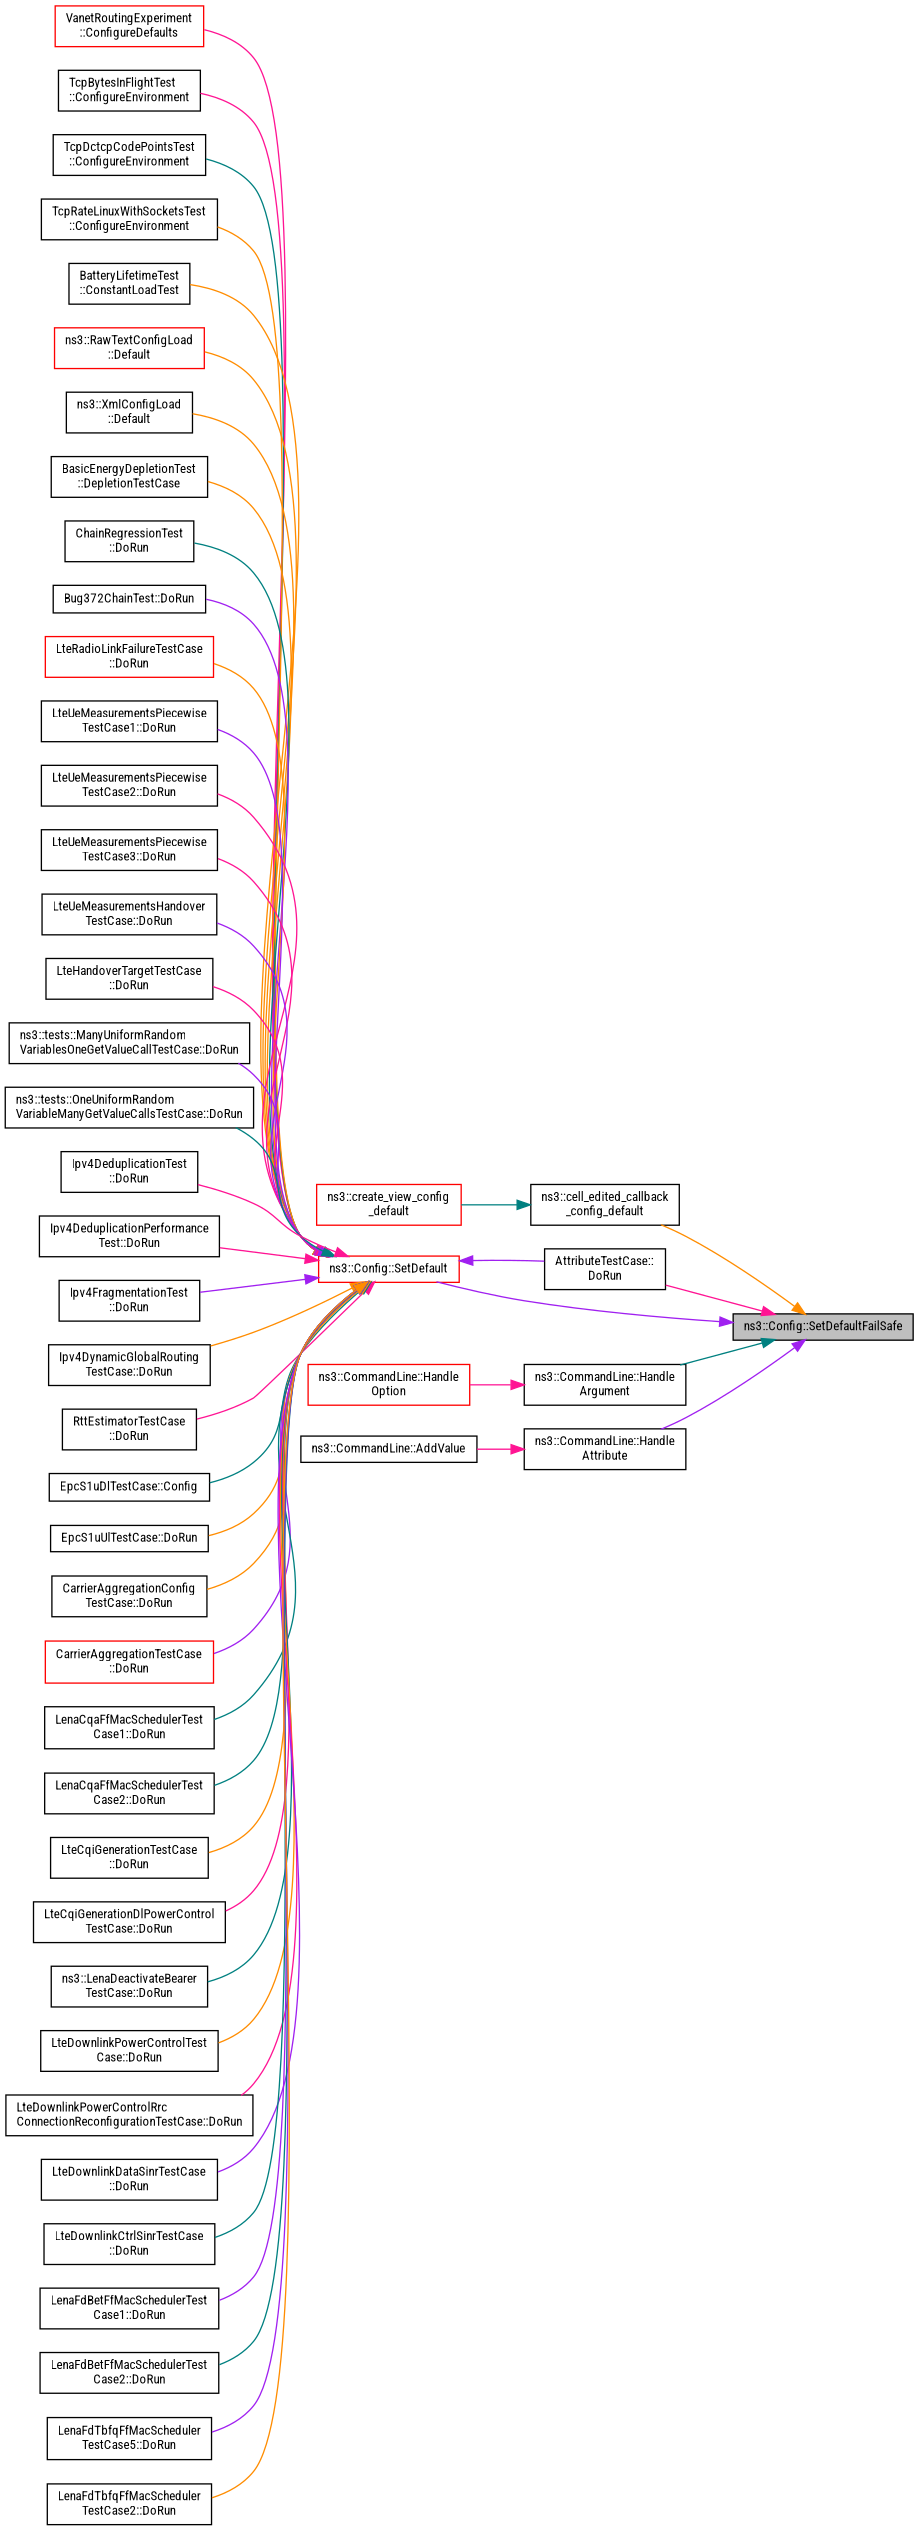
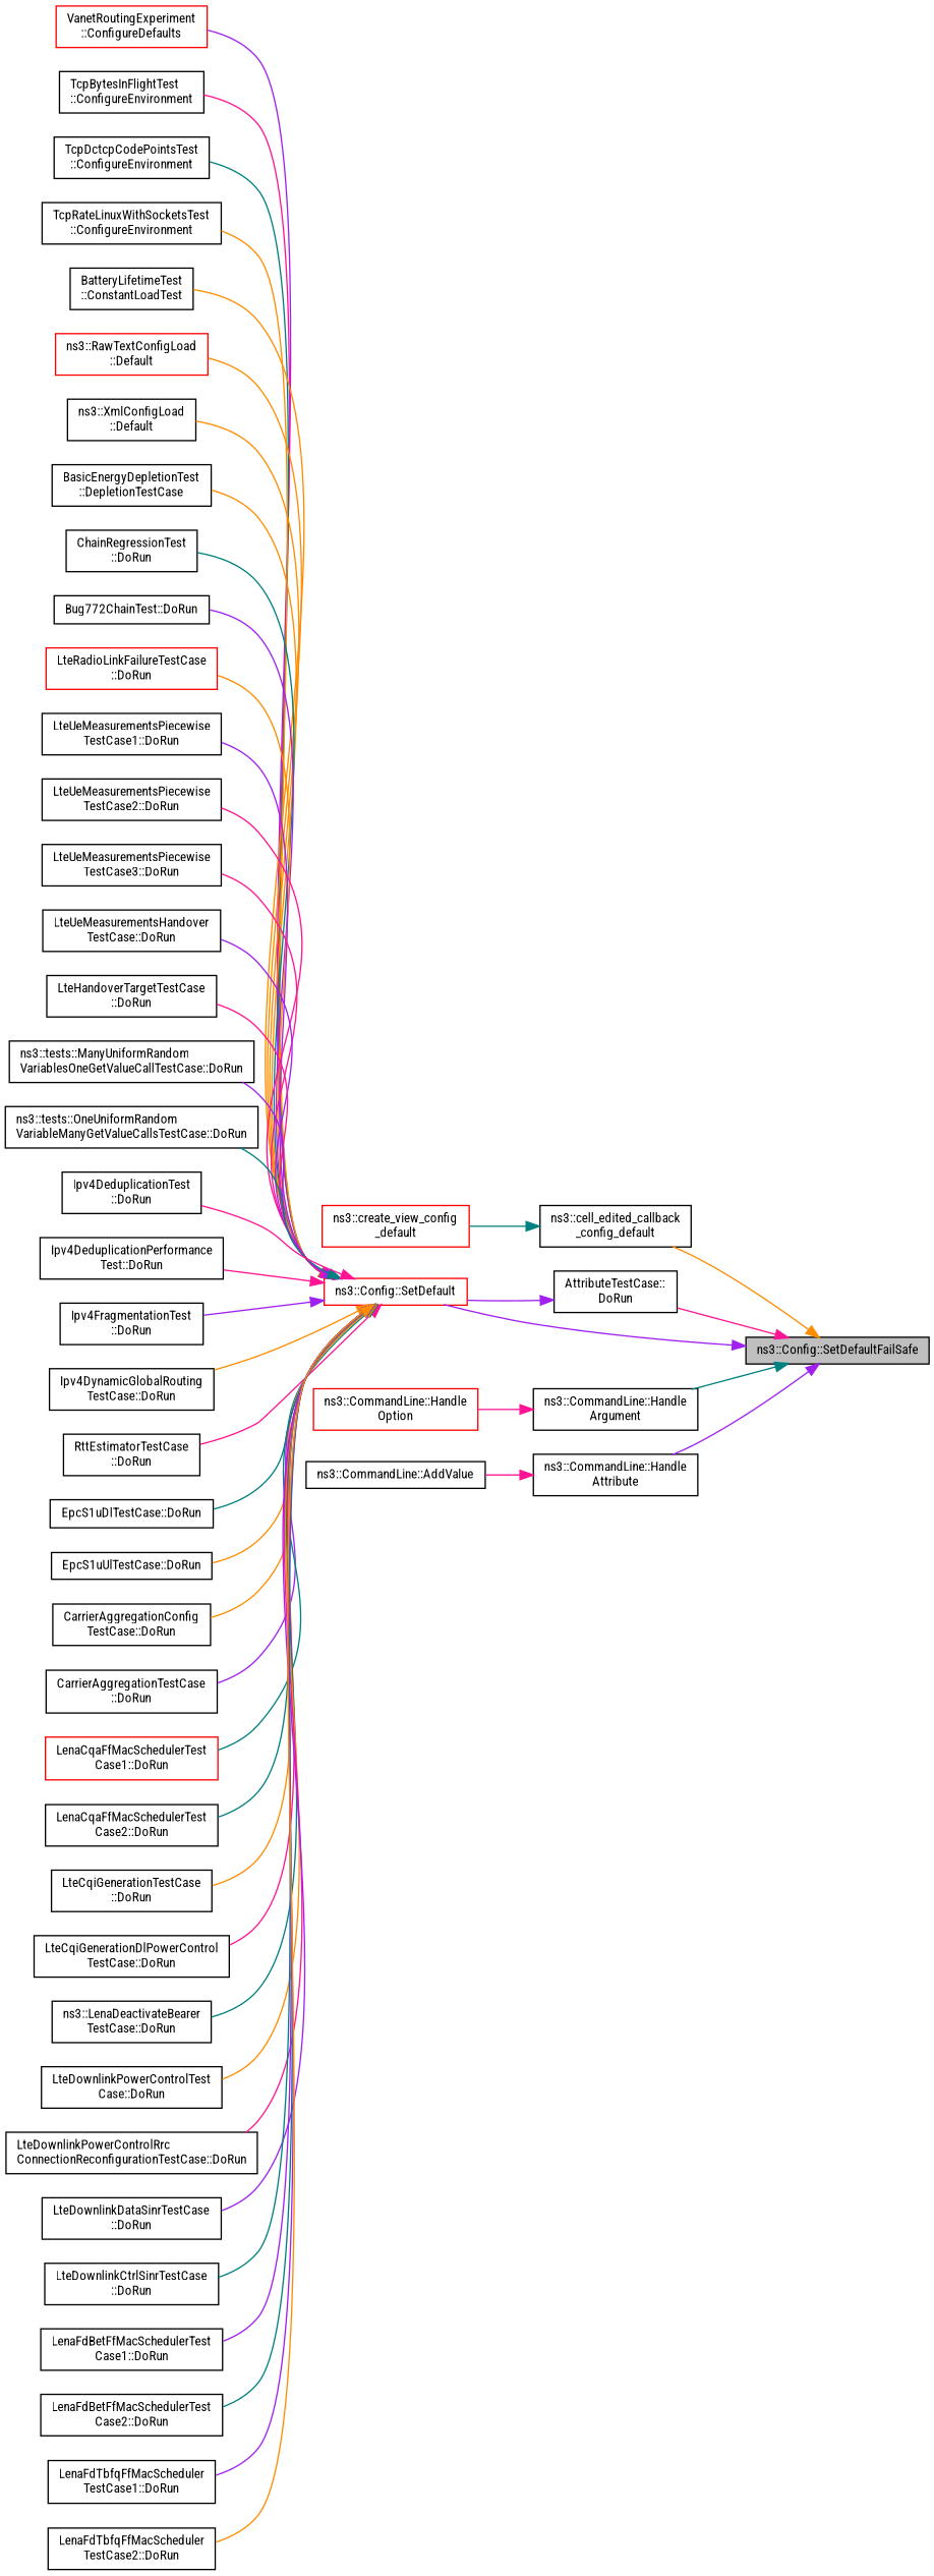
  digraph {
    fontname="Roboto Condensed"
    rankdir=RL
    node [color=black fillcolor=white fontname="Roboto Condensed" fontsize=10 shape=record style=filled]
    edge [color=darkorange dir=back fontname="Roboto Condensed" fontsize=10 labelfontname=Helvetica labelfontsize=10 style=solid]
    n1 [fillcolor=grey75 fontcolor=black height=0.2 label="ns3::Config::SetDefaultFailSafe" width=0.4]
    n2 [height=0.2 label="ns3::cell_edited_callback\l_config_default" width=0.4]
    n3 [height=0.2 label="AttributeTestCase::\lDoRun" width=0.4]
    n4 [height=0.2 label="ns3::CommandLine::Handle\lArgument" width=0.4]
    n5 [height=0.2 label="ns3::CommandLine::Handle\lAttribute" width=0.4]
    n6 [color=red height=0.2 label="ns3::Config::SetDefault" width=0.4]
    n7 [color=red height=0.2 label="ns3::create_view_config\l_default" width=0.4]
    n8 [color=red height=0.2 label="ns3::CommandLine::Handle\lOption" width=0.4]
    n9 [height=0.2 label="ns3::CommandLine::AddValue" width=0.4]
    n10 [color=red height=0.2 label="VanetRoutingExperiment\l::ConfigureDefaults" width=0.4]
    n11 [height=0.2 label="TcpBytesInFlightTest\l::ConfigureEnvironment" width=0.4]
    n12 [height=0.2 label="TcpDctcpCodePointsTest\l::ConfigureEnvironment" width=0.4]
    n13 [height=0.2 label="TcpRateLinuxWithSocketsTest\l::ConfigureEnvironment" width=0.4]
    n14 [height=0.2 label="BatteryLifetimeTest\l::ConstantLoadTest" width=0.4]
    n15 [color=red height=0.2 label="ns3::RawTextConfigLoad\l::Default" width=0.4]
    n16 [height=0.2 label="ns3::XmlConfigLoad\l::Default" width=0.4]
    n17 [height=0.2 label="BasicEnergyDepletionTest\l::DepletionTestCase" width=0.4]
    n18 [height=0.2 label="ChainRegressionTest\l::DoRun" width=0.4]
-   n19 [height=0.2 label="Bug372ChainTest::DoRun" width=0.4]
+   n19 [height=0.2 label="Bug772ChainTest::DoRun" width=0.4]
    n20 [color=red height=0.2 label="LteRadioLinkFailureTestCase\l::DoRun" width=0.4]
    n21 [height=0.2 label="LteUeMeasurementsPiecewise\lTestCase1::DoRun" width=0.4]
    n22 [height=0.2 label="LteUeMeasurementsPiecewise\lTestCase2::DoRun" width=0.4]
    n23 [height=0.2 label="LteUeMeasurementsPiecewise\lTestCase3::DoRun" width=0.4]
    n24 [height=0.2 label="LteUeMeasurementsHandover\lTestCase::DoRun" width=0.4]
    n25 [height=0.2 label="LteHandoverTargetTestCase\l::DoRun" width=0.4]
    n26 [height=0.2 label="ns3::tests::ManyUniformRandom\lVariablesOneGetValueCallTestCase::DoRun" width=0.4]
    n27 [height=0.2 label="ns3::tests::OneUniformRandom\lVariableManyGetValueCallsTestCase::DoRun" width=0.4]
    n28 [height=0.2 label="Ipv4DeduplicationTest\l::DoRun" width=0.4]
    n29 [height=0.2 label="Ipv4DeduplicationPerformance\lTest::DoRun" width=0.4]
    n30 [height=0.2 label="Ipv4FragmentationTest\l::DoRun" width=0.4]
    n31 [height=0.2 label="Ipv4DynamicGlobalRouting\lTestCase::DoRun" width=0.4]
    n32 [height=0.2 label="RttEstimatorTestCase\l::DoRun" width=0.4]
-   n33 [height=0.2 label="EpcS1uDlTestCase::Config" width=0.4]
+   n33 [height=0.2 label="EpcS1uDlTestCase::DoRun" width=0.4]
    n34 [height=0.2 label="EpcS1uUlTestCase::DoRun" width=0.4]
    n35 [height=0.2 label="CarrierAggregationConfig\lTestCase::DoRun" width=0.4]
-   n36 [color=red height=0.2 label="CarrierAggregationTestCase\l::DoRun" width=0.4]
-   n37 [height=0.2 label="LenaCqaFfMacSchedulerTest\lCase1::DoRun" width=0.4]
+   n36 [height=0.2 label="CarrierAggregationTestCase\l::DoRun" width=0.4]
+   n37 [color=red height=0.2 label="LenaCqaFfMacSchedulerTest\lCase1::DoRun" width=0.4]
    n38 [height=0.2 label="LenaCqaFfMacSchedulerTest\lCase2::DoRun" width=0.4]
    n39 [height=0.2 label="LteCqiGenerationTestCase\l::DoRun" width=0.4]
    n40 [height=0.2 label="LteCqiGenerationDlPowerControl\lTestCase::DoRun" width=0.4]
    n41 [height=0.2 label="ns3::LenaDeactivateBearer\lTestCase::DoRun" width=0.4]
    n42 [height=0.2 label="LteDownlinkPowerControlTest\lCase::DoRun" width=0.4]
    n43 [height=0.2 label="LteDownlinkPowerControlRrc\lConnectionReconfigurationTestCase::DoRun" width=0.4]
    n44 [height=0.2 label="LteDownlinkDataSinrTestCase\l::DoRun" width=0.4]
    n45 [height=0.2 label="LteDownlinkCtrlSinrTestCase\l::DoRun" width=0.4]
    n46 [height=0.2 label="LenaFdBetFfMacSchedulerTest\lCase1::DoRun" width=0.4]
    n47 [height=0.2 label="LenaFdBetFfMacSchedulerTest\lCase2::DoRun" width=0.4]
-   n48 [height=0.2 label="LenaFdTbfqFfMacScheduler\lTestCase5::DoRun" width=0.4]
+   n48 [height=0.2 label="LenaFdTbfqFfMacScheduler\lTestCase1::DoRun" width=0.4]
    n49 [height=0.2 label="LenaFdTbfqFfMacScheduler\lTestCase2::DoRun" width=0.4]
    n1 -> n2
    n1 -> n3 [color=deeppink]
    n1 -> n4 [color=teal]
    n1 -> n5 [color=purple]
    n1 -> n6 [color=purple]
    n2 -> n7 [color=teal]
    n4 -> n8 [color=deeppink]
    n5 -> n9 [color=deeppink]
-   n6 -> n3 [color=purple]
-   n6 -> n10 [color=deeppink]
+   n3 -> n6 [color=purple]
+   n6 -> n10 [color=purple]
    n6 -> n11 [color=deeppink]
    n6 -> n12 [color=teal]
    n6 -> n13
    n6 -> n14
    n6 -> n15
    n6 -> n16
    n6 -> n17
    n6 -> n18 [color=teal]
    n6 -> n19 [color=purple]
    n6 -> n20
    n6 -> n21 [color=purple]
    n6 -> n22 [color=deeppink]
    n6 -> n23 [color=deeppink]
    n6 -> n24 [color=purple]
    n6 -> n25 [color=deeppink]
    n6 -> n26 [color=purple]
    n6 -> n27 [color=teal]
    n6 -> n28 [color=deeppink]
    n6 -> n29 [color=deeppink]
    n6 -> n30 [color=purple]
    n6 -> n31
    n6 -> n32 [color=deeppink]
    n6 -> n33 [color=teal]
    n6 -> n34
    n6 -> n35
    n6 -> n36 [color=purple]
    n6 -> n37 [color=teal]
    n6 -> n38 [color=teal]
    n6 -> n39
    n6 -> n40 [color=deeppink]
    n6 -> n41 [color=teal]
    n6 -> n42
    n6 -> n43 [color=deeppink]
    n6 -> n44 [color=purple]
    n6 -> n45 [color=teal]
    n6 -> n46 [color=purple]
    n6 -> n47 [color=teal]
    n6 -> n48 [color=purple]
    n6 -> n49
  }
